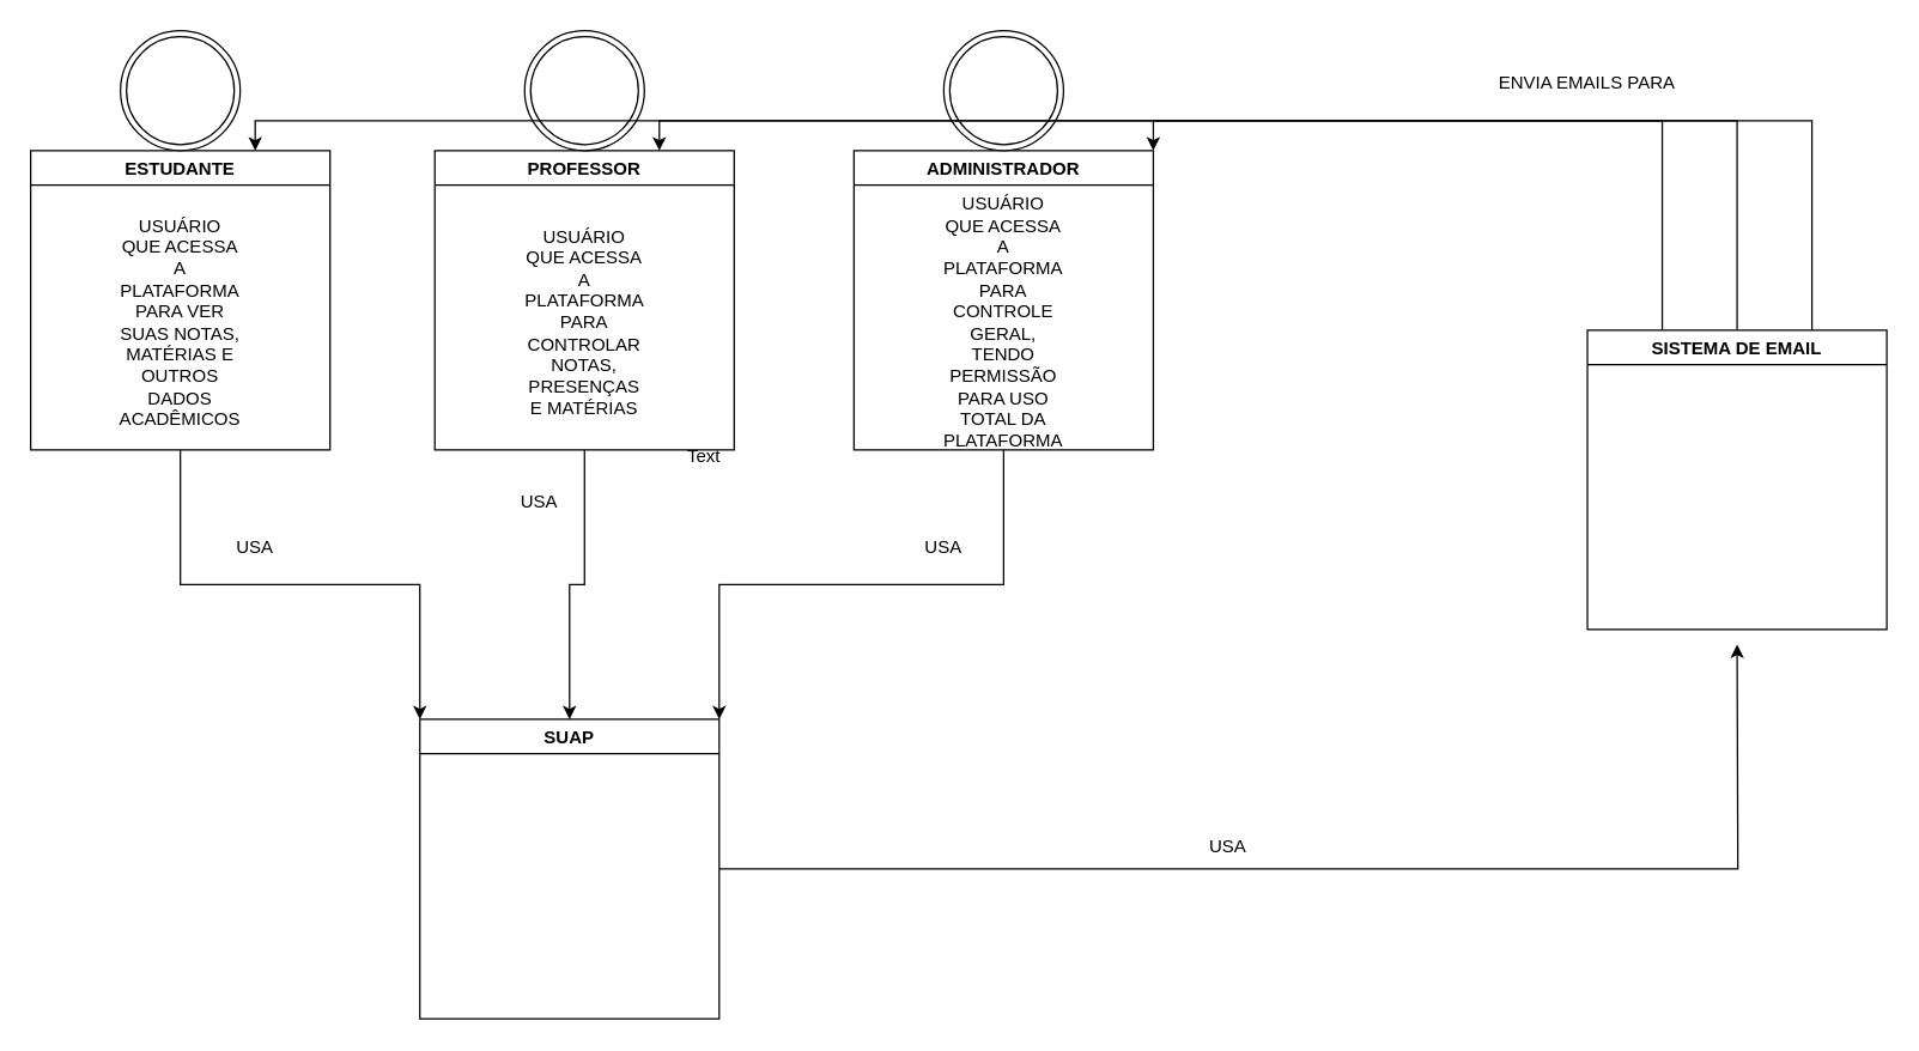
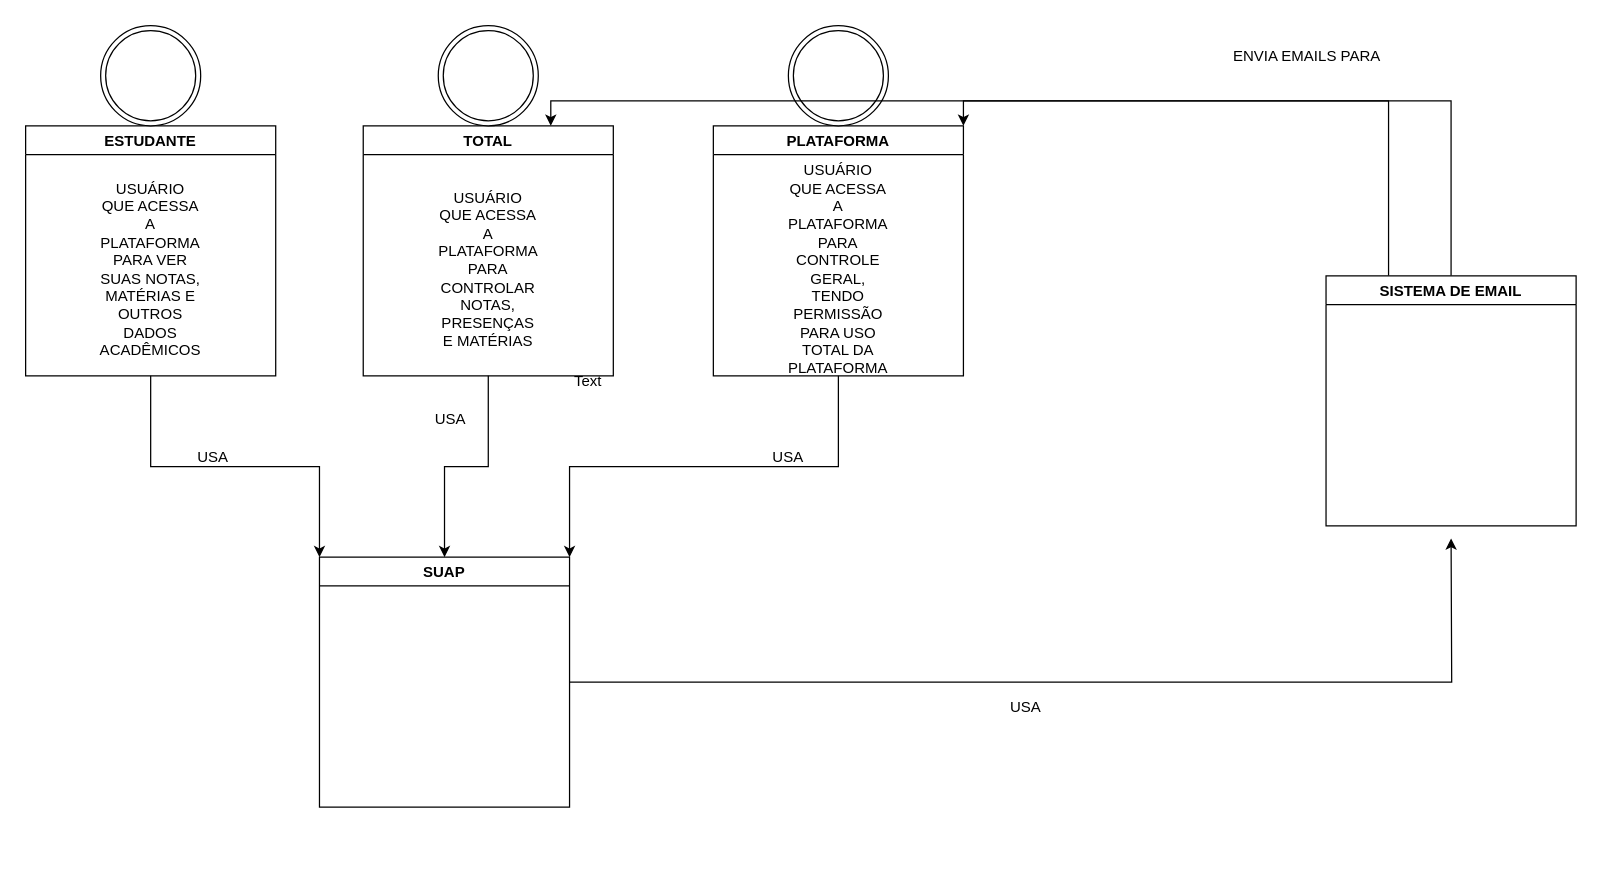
  <mxCell id="0" />
  <mxCell id="1" parent="0" />
  <mxCell id="2" style="edgeStyle=orthogonalEdgeStyle;rounded=0;orthogonalLoop=1;jettySize=auto;html=1;exitX=1;exitY=0.5;exitDx=0;exitDy=0;" parent="1" source="3" edge="1"><mxGeometry relative="1" as="geometry"><mxPoint x="1160" y="430" as="targetPoint" /></mxGeometry></mxCell>
- <mxCell id="3" value="SUAP" style="swimlane;" parent="1" vertex="1"><mxGeometry x="280" y="480" width="200" height="200" as="geometry" /></mxCell>
+ <mxCell id="3" value="SUAP" style="swimlane;" parent="1" vertex="1"><mxGeometry x="255" y="445" width="200" height="200" as="geometry" /></mxCell>
  <mxCell id="4" style="edgeStyle=orthogonalEdgeStyle;rounded=0;orthogonalLoop=1;jettySize=auto;html=1;exitX=0.5;exitY=1;exitDx=0;exitDy=0;entryX=0;entryY=0;entryDx=0;entryDy=0;" parent="1" source="5" target="3" edge="1"><mxGeometry relative="1" as="geometry" /></mxCell>
  <mxCell id="5" value="ESTUDANTE" style="swimlane;startSize=23;" parent="1" vertex="1"><mxGeometry x="20" y="100" width="200" height="200" as="geometry" /></mxCell>
  <mxCell id="6" value="USUÁRIO QUE ACESSA A PLATAFORMA PARA VER SUAS NOTAS, MATÉRIAS E OUTROS DADOS ACADÊMICOS&lt;br&gt;" style="text;html=1;strokeColor=none;fillColor=none;align=center;verticalAlign=middle;whiteSpace=wrap;rounded=0;" parent="5" vertex="1"><mxGeometry x="70" y="100" width="60" height="30" as="geometry" /></mxCell>
  <mxCell id="7" value="" style="ellipse;shape=doubleEllipse;whiteSpace=wrap;html=1;aspect=fixed;" parent="1" vertex="1"><mxGeometry x="80" y="20" width="80" height="80" as="geometry" /></mxCell>
  <mxCell id="8" style="edgeStyle=orthogonalEdgeStyle;rounded=0;orthogonalLoop=1;jettySize=auto;html=1;exitX=0.5;exitY=1;exitDx=0;exitDy=0;entryX=0.5;entryY=0;entryDx=0;entryDy=0;" parent="1" source="9" target="3" edge="1"><mxGeometry relative="1" as="geometry" /></mxCell>
- <mxCell id="9" value="PROFESSOR" style="swimlane;startSize=23;" parent="1" vertex="1"><mxGeometry x="290" y="100" width="200" height="200" as="geometry" /></mxCell>
+ <mxCell id="9" value="TOTAL" style="swimlane;startSize=23;" parent="1" vertex="1"><mxGeometry x="290" y="100" width="200" height="200" as="geometry" /></mxCell>
  <mxCell id="10" value="USUÁRIO QUE ACESSA A PLATAFORMA PARA CONTROLAR NOTAS, PRESENÇAS E MATÉRIAS" style="text;html=1;strokeColor=none;fillColor=none;align=center;verticalAlign=middle;whiteSpace=wrap;rounded=0;" parent="9" vertex="1"><mxGeometry x="70" y="100" width="60" height="30" as="geometry" /></mxCell>
  <mxCell id="11" value="" style="ellipse;shape=doubleEllipse;whiteSpace=wrap;html=1;aspect=fixed;" parent="1" vertex="1"><mxGeometry x="350" y="20" width="80" height="80" as="geometry" /></mxCell>
  <mxCell id="12" style="edgeStyle=orthogonalEdgeStyle;rounded=0;orthogonalLoop=1;jettySize=auto;html=1;exitX=0.5;exitY=1;exitDx=0;exitDy=0;entryX=1;entryY=0;entryDx=0;entryDy=0;" parent="1" source="13" target="3" edge="1"><mxGeometry relative="1" as="geometry" /></mxCell>
- <mxCell id="13" value="ADMINISTRADOR" style="swimlane;startSize=23;" parent="1" vertex="1"><mxGeometry x="570" y="100" width="200" height="200" as="geometry" /></mxCell>
+ <mxCell id="13" value="PLATAFORMA" style="swimlane;startSize=23;" parent="1" vertex="1"><mxGeometry x="570" y="100" width="200" height="200" as="geometry" /></mxCell>
  <mxCell id="14" value="USUÁRIO QUE ACESSA A PLATAFORMA PARA CONTROLE GERAL, TENDO PERMISSÃO PARA USO TOTAL DA PLATAFORMA" style="text;html=1;strokeColor=none;fillColor=none;align=center;verticalAlign=middle;whiteSpace=wrap;rounded=0;" parent="13" vertex="1"><mxGeometry x="70" y="100" width="60" height="30" as="geometry" /></mxCell>
  <mxCell id="15" value="" style="ellipse;shape=doubleEllipse;whiteSpace=wrap;html=1;aspect=fixed;" parent="1" vertex="1"><mxGeometry x="630" y="20" width="80" height="80" as="geometry" /></mxCell>
  <mxCell id="16" value="USA" style="text;html=1;strokeColor=none;fillColor=none;align=center;verticalAlign=middle;whiteSpace=wrap;rounded=0;" parent="1" vertex="1"><mxGeometry x="330" y="320" width="60" height="30" as="geometry" /></mxCell>
  <mxCell id="17" value="USA" style="text;html=1;strokeColor=none;fillColor=none;align=center;verticalAlign=middle;whiteSpace=wrap;rounded=0;" parent="1" vertex="1"><mxGeometry x="140" y="350" width="60" height="30" as="geometry" /></mxCell>
  <mxCell id="18" value="USA" style="text;html=1;strokeColor=none;fillColor=none;align=center;verticalAlign=middle;whiteSpace=wrap;rounded=0;" parent="1" vertex="1"><mxGeometry x="600" y="350" width="60" height="30" as="geometry" /></mxCell>
  <mxCell id="19" style="edgeStyle=orthogonalEdgeStyle;rounded=0;orthogonalLoop=1;jettySize=auto;html=1;exitX=0.5;exitY=0;exitDx=0;exitDy=0;entryX=1;entryY=0;entryDx=0;entryDy=0;" parent="1" source="22" target="13" edge="1"><mxGeometry relative="1" as="geometry" /></mxCell>
- <mxCell id="20" style="edgeStyle=orthogonalEdgeStyle;rounded=0;orthogonalLoop=1;jettySize=auto;html=1;exitX=0.75;exitY=0;exitDx=0;exitDy=0;entryX=0.75;entryY=0;entryDx=0;entryDy=0;" parent="1" source="22" target="5" edge="1"><mxGeometry relative="1" as="geometry" /></mxCell>
  <mxCell id="21" style="edgeStyle=orthogonalEdgeStyle;rounded=0;orthogonalLoop=1;jettySize=auto;html=1;exitX=0.25;exitY=0;exitDx=0;exitDy=0;entryX=0.75;entryY=0;entryDx=0;entryDy=0;" parent="1" source="22" target="9" edge="1"><mxGeometry relative="1" as="geometry"><mxPoint x="440" y="100" as="targetPoint" /></mxGeometry></mxCell>
  <mxCell id="22" value="SISTEMA DE EMAIL" style="swimlane;" parent="1" vertex="1"><mxGeometry x="1060" y="220" width="200" height="200" as="geometry" /></mxCell>
  <mxCell id="23" value="Text" style="text;html=1;strokeColor=none;fillColor=none;align=center;verticalAlign=middle;whiteSpace=wrap;rounded=0;" parent="1" vertex="1"><mxGeometry x="440" y="290" width="60" height="30" as="geometry" /></mxCell>
  <mxCell id="24" value="USA" style="text;html=1;strokeColor=none;fillColor=none;align=center;verticalAlign=middle;whiteSpace=wrap;rounded=0;" parent="1" vertex="1"><mxGeometry x="790" y="550" width="60" height="30" as="geometry" /></mxCell>
- <mxCell id="25" value="ENVIA EMAILS PARA" style="text;html=1;strokeColor=none;fillColor=none;align=center;verticalAlign=middle;whiteSpace=wrap;rounded=0;" parent="1" vertex="1"><mxGeometry x="980" width="160" height="30" as="geometry" y="40" /></mxCell>
+ <mxCell id="25" value="ENVIA EMAILS PARA" style="text;html=1;strokeColor=none;fillColor=none;align=center;verticalAlign=middle;whiteSpace=wrap;rounded=0;" parent="1" vertex="1"><mxGeometry x="965" y="30" width="160" height="30" as="geometry" /></mxCell>
